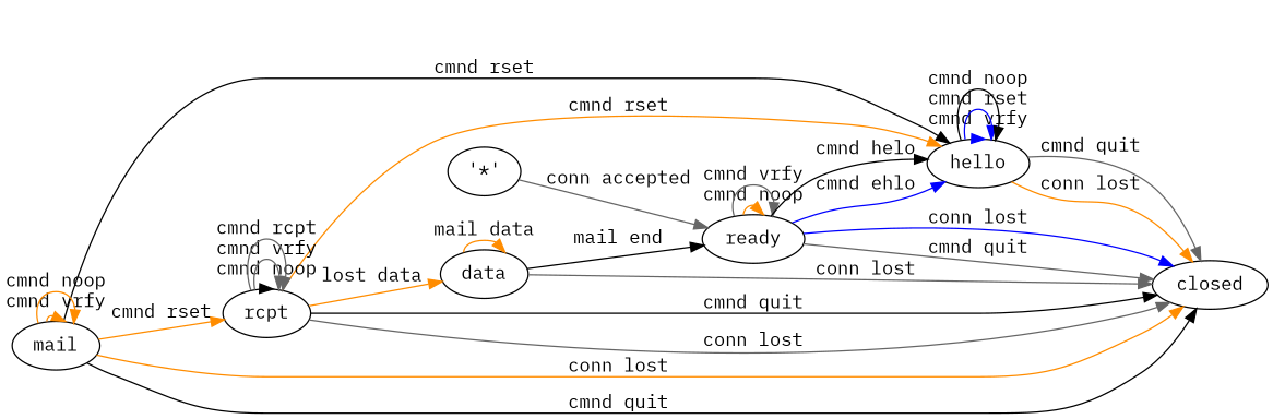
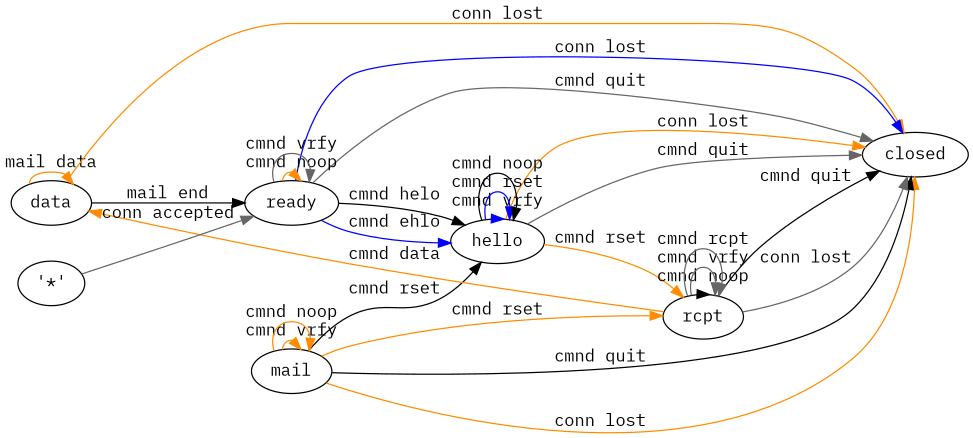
  digraph {
    defaultdist=0.1
    fontname="IBM Plex Mono"
    nodesep=0.1
    rankdir=LR
    ranksep=0.1
    node [fontname="IBM Plex Mono"]
    edge [color=darkorange fontname="IBM Plex Mono"]
    data
    closed
    ready
    hello
    mail
    rcpt
    "'*'"
    data -> data [label="mail data"]
-   data -> closed [color=gray40 label="conn lost"]
+   data -> closed [label="conn lost"]
    data -> ready [color=black label="mail end"]
    ready -> closed [color=blue label="conn lost"]
    ready -> closed [color=gray40 label="cmnd quit"]
    ready -> ready [label="cmnd noop"]
    ready -> ready [color=gray40 label="cmnd vrfy"]
    ready -> hello [color=blue label="cmnd ehlo"]
    ready -> hello [color=black label="cmnd helo"]
    hello -> closed [label="conn lost"]
    hello -> closed [color=gray40 label="cmnd quit"]
    hello -> hello [color=blue label="cmnd vrfy"]
    hello -> hello [color=blue label="cmnd rset"]
    hello -> hello [color=black label="cmnd noop"]
    mail -> closed [label="conn lost"]
    mail -> closed [color=black label="cmnd quit"]
    mail -> hello [color=black label="cmnd rset"]
    mail -> mail [label="cmnd vrfy"]
    mail -> mail [label="cmnd noop"]
    mail -> rcpt [label="cmnd rset"]
-   rcpt -> data [label="lost data"]
+   rcpt -> data [label="cmnd data"]
    rcpt -> closed [color=black label="cmnd quit"]
    rcpt -> closed [color=gray40 label="conn lost"]
-   rcpt -> hello [label="cmnd rset"]
+   hello -> rcpt [label="cmnd rset"]
    rcpt -> rcpt [color=black label="cmnd noop"]
    rcpt -> rcpt [color=gray40 label="cmnd vrfy"]
    rcpt -> rcpt [color=gray40 label="cmnd rcpt"]
    "'*'" -> ready [color=gray40 label="conn accepted"]
  }
